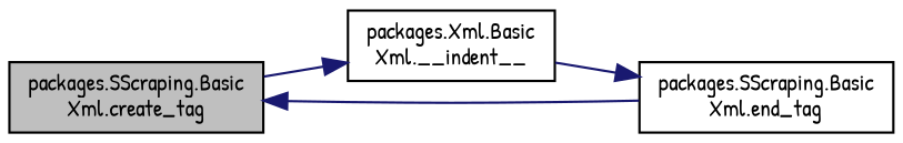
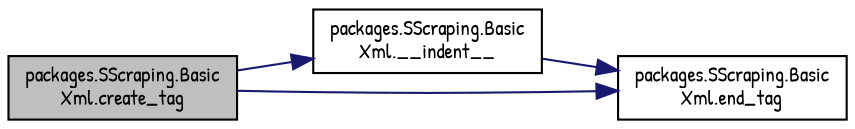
  digraph {
    fontname="Patrick Hand"
    rankdir=LR
    node [color=black fillcolor=white fontname="Patrick Hand" fontsize=10 shape=record style=filled]
    edge [color=midnightblue fontname="Patrick Hand" fontsize=10 labelfontname=Helvetica labelfontsize=10 style=solid]
    n1 [fillcolor=grey75 fontcolor=black height=0.2 label="packages.SScraping.Basic\lXml.create_tag" width=0.4]
-   n2 [height=0.2 label="packages.Xml.Basic\lXml.__indent__" width=0.4]
+   n2 [height=0.2 label="packages.SScraping.Basic\lXml.__indent__" width=0.4]
    n3 [height=0.2 label="packages.SScraping.Basic\lXml.end_tag" width=0.4]
    n1 -> n2
-   n3 -> n1
+   n1 -> n3
    n2 -> n3
  }
